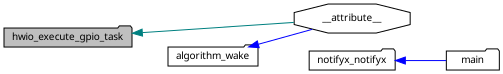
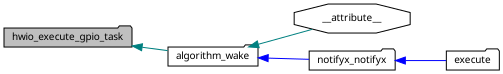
  digraph {
    fontname="Noto Sans"
    rankdir=LR
    node [color=black fillcolor=white fontname="Noto Sans" fontsize=10 shape=folder style=filled]
    edge [color=teal dir=back fontname="Noto Sans" fontsize=10 labelfontname=Helvetica labelfontsize=10 style=solid]
    n1 [fillcolor=grey75 fontcolor=black height=0.2 label=hwio_execute_gpio_task width=0.4]
    n2 [height=0.2 label=algorithm_wake width=0.4]
    n3 [height=0.2 label=__attribute__ shape=octagon width=0.4]
    n4 [height=0.2 label=notifyx_notifyx width=0.4]
-   n5 [height=0.2 label=main width=0.4]
-   n1 -> n3
-   n2 -> n3 [color=blue]
+   n5 [height=0.2 label=execute width=0.4]
+   n1 -> n2
+   n2 -> n3
+   n2 -> n4 [color=blue]
    n4 -> n5 [color=blue]
  }
